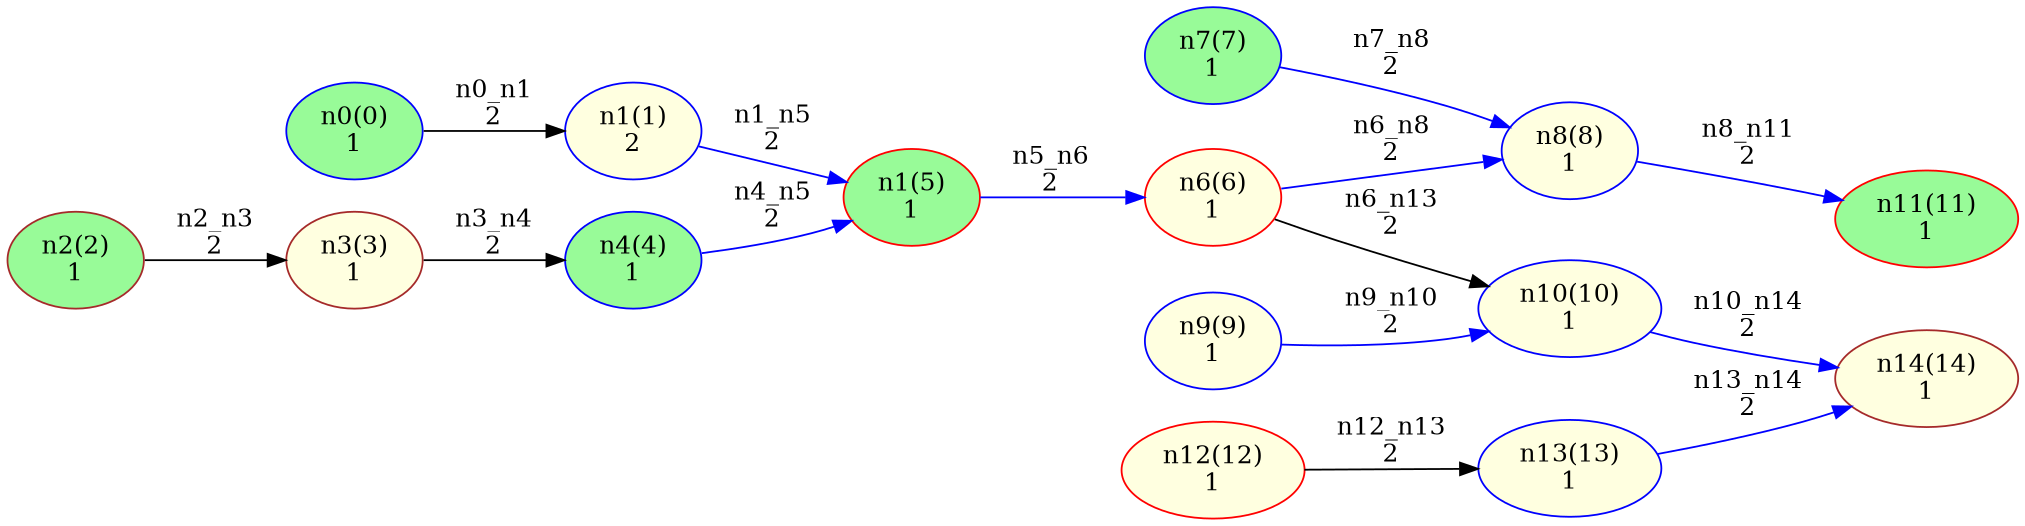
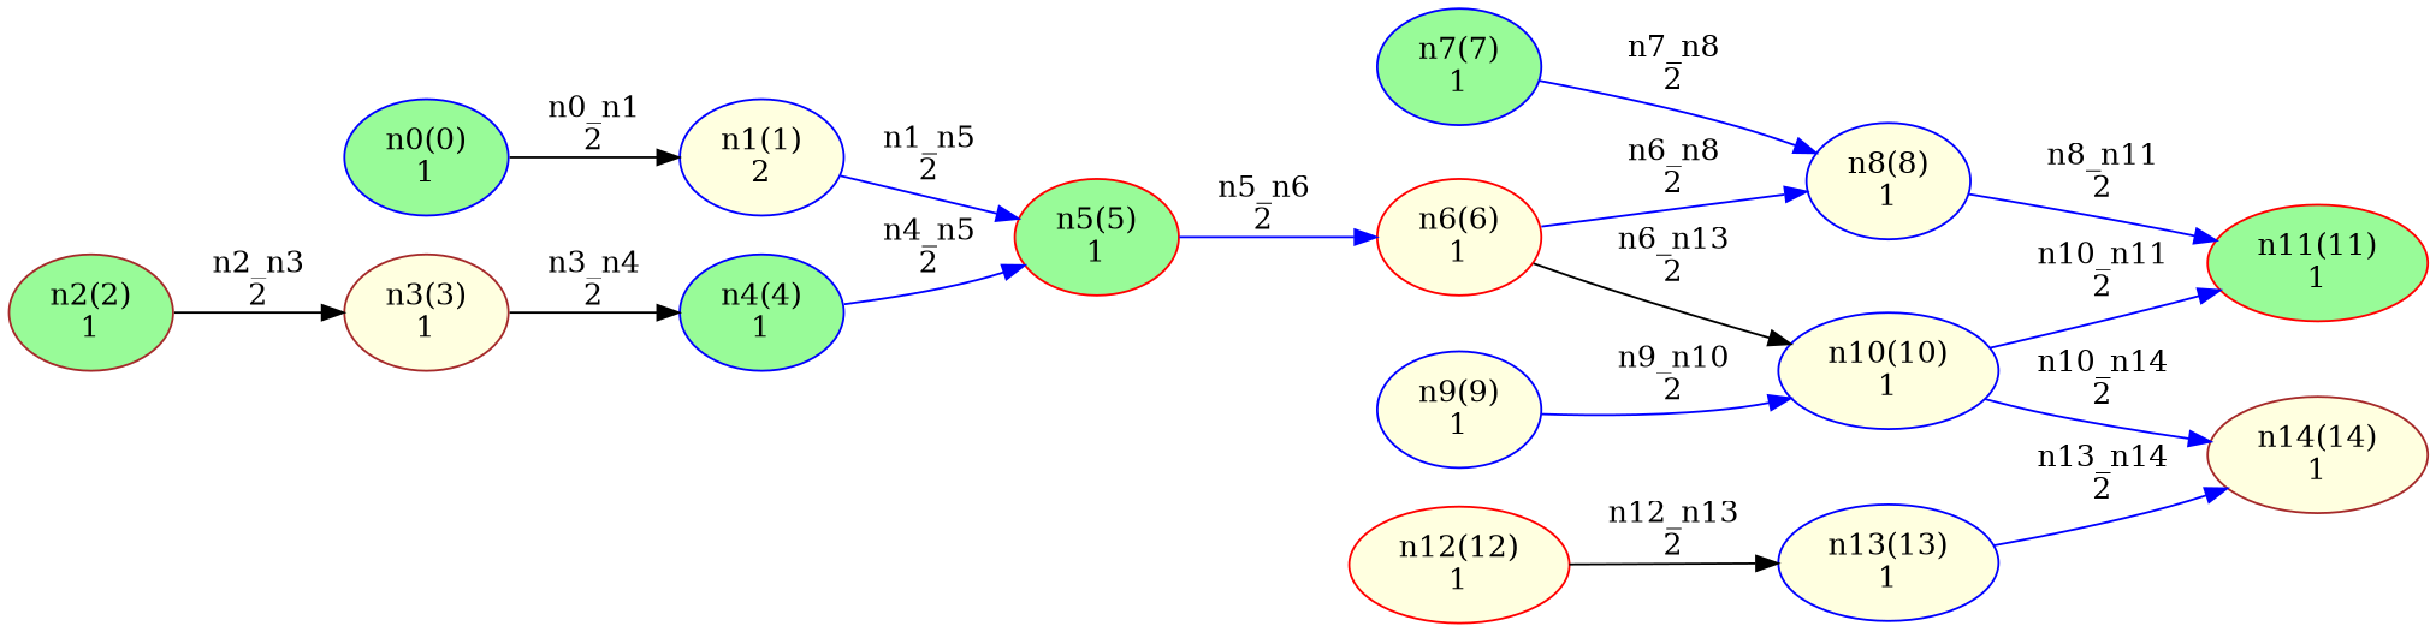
  digraph {
    rankdir=LR
    node [color=blue fillcolor=lightyellow style=filled]
    edge [color=blue]
    n1 [fillcolor=palegreen label="n0(0)\n1"]
    n2 [label="n1(1)\n2"]
-   n3 [color=red fillcolor=palegreen label="n1(5)\n1"]
+   n3 [color=red fillcolor=palegreen label="n5(5)\n1"]
    n4 [color=red label="n6(6)\n1"]
    n5 [label="n8(8)\n1"]
    n6 [label="n10(10)\n1"]
    n7 [color=brown fillcolor=palegreen label="n2(2)\n1"]
    n8 [color=brown label="n3(3)\n1"]
    n9 [fillcolor=palegreen label="n4(4)\n1"]
    n10 [color=red fillcolor=palegreen label="n11(11)\n1"]
    n11 [label="n13(13)\n1"]
    n12 [color=brown label="n14(14)\n1"]
    n13 [fillcolor=palegreen label="n7(7)\n1"]
    n14 [label="n9(9)\n1"]
    n15 [color=red label="n12(12)\n1"]
    n1 -> n2 [color=black label="n0_n1\n2"]
    n2 -> n3 [label="n1_n5\n2"]
    n3 -> n4 [label="n5_n6\n2"]
    n4 -> n5 [label="n6_n8\n2"]
    n4 -> n6 [color=black label="n6_n13\n2"]
    n5 -> n10 [label="n8_n11\n2"]
+   n6 -> n10 [label="n10_n11\n2"]
    n6 -> n12 [label="n10_n14\n2"]
    n7 -> n8 [color=black label="n2_n3\n2"]
    n8 -> n9 [color=black label="n3_n4\n2"]
    n9 -> n3 [label="n4_n5\n2"]
    n11 -> n12 [label="n13_n14\n2"]
    n13 -> n5 [label="n7_n8\n2"]
    n14 -> n6 [label="n9_n10\n2"]
    n15 -> n11 [color=black label="n12_n13\n2"]
  }
